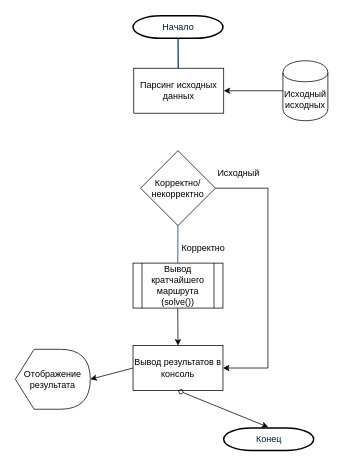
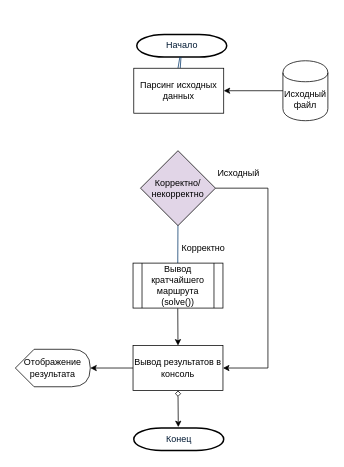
  <mxCell id="0" />
  <mxCell id="1" parent="0" />
- <mxCell id="2" value="Начало&lt;br&gt;" style="shape=mxgraph.flowchart.terminator;fillColor=#FFFFFF;strokeColor=#000000;strokeWidth=2;gradientColor=none;gradientDirection=north;fontColor=#001933;fontStyle=0;html=1;" parent="1" vertex="1"><mxGeometry x="177" y="20" width="120" height="30" as="geometry" /></mxCell>
+ <mxCell id="2" value="Начало&lt;br&gt;" style="shape=mxgraph.flowchart.terminator;fillColor=#FFFFFF;strokeColor=#000000;strokeWidth=2;gradientColor=none;gradientDirection=north;fontColor=#001933;fontStyle=0;html=1;" parent="1" vertex="1"><mxGeometry x="182" y="45" width="120" height="30" as="geometry" /></mxCell>
  <mxCell id="3" style="fontColor=#001933;fontStyle=1;strokeColor=#003366;strokeWidth=1;html=1;endArrow=none;endFill=0;" parent="1" source="2" edge="1"><mxGeometry relative="1" as="geometry"><mxPoint x="237" y="90" as="targetPoint" /></mxGeometry></mxCell>
  <mxCell id="4" style="fontColor=#001933;fontStyle=1;strokeColor=#003366;strokeWidth=1;html=1;endArrow=none;endFill=0;" parent="1" source="7" target="2" edge="1"><mxGeometry relative="1" as="geometry"><mxPoint x="237" y="170" as="sourcePoint" /><mxPoint x="237" y="190" as="targetPoint" /></mxGeometry></mxCell>
  <mxCell id="5" style="entryX=0.5;entryY=0;entryPerimeter=0;fontColor=#001933;fontStyle=1;strokeColor=#003366;strokeWidth=1;html=1;endArrow=none;endFill=0;" parent="1" edge="1"><mxGeometry relative="1" as="geometry"><mxPoint x="237" y="290" as="sourcePoint" /><mxPoint x="236.69" y="350.31" as="targetPoint" /></mxGeometry></mxCell>
- <mxCell id="6" value="Исходный&lt;br&gt;исходных&lt;br&gt;" style="shape=cylinder;whiteSpace=wrap;html=1;boundedLbl=1;backgroundOutline=1;" parent="1" vertex="1"><mxGeometry x="377" y="80" width="60" height="80" as="geometry" /></mxCell>
+ <mxCell id="6" value="Исходный&lt;br&gt;файл&lt;br&gt;" style="shape=cylinder;whiteSpace=wrap;html=1;boundedLbl=1;backgroundOutline=1;" parent="1" vertex="1"><mxGeometry x="377" y="80" width="60" height="80" as="geometry" /></mxCell>
  <mxCell id="7" value="Парсинг исходных&lt;br&gt;данных&lt;br&gt;" style="rounded=0;whiteSpace=wrap;html=1;" parent="1" vertex="1"><mxGeometry x="178" y="90" width="120" height="60" as="geometry" /></mxCell>
- <mxCell id="8" value="Корректно/некорректно" style="rhombus;whiteSpace=wrap;html=1;" parent="1" vertex="1"><mxGeometry x="187" y="200" width="100" height="100" as="geometry" /></mxCell>
+ <mxCell id="8" value="Корректно/некорректно" style="rhombus;whiteSpace=wrap;html=1;fillColor=#e1d5e7;" parent="1" vertex="1"><mxGeometry x="187" y="200" width="100" height="100" as="geometry" /></mxCell>
  <mxCell id="9" value="" style="endArrow=none;startArrow=classic;html=1;exitX=1;exitY=0.5;exitDx=0;exitDy=0;endFill=0;" parent="1" source="7" edge="1"><mxGeometry width="50" height="50" relative="1" as="geometry"><mxPoint x="417" y="150" as="sourcePoint" /><mxPoint x="377" y="120" as="targetPoint" /><Array as="points"><mxPoint x="377" y="120" /></Array></mxGeometry></mxCell>
- <mxCell id="10" value="Конец&lt;br&gt;" style="shape=mxgraph.flowchart.terminator;fillColor=#FFFFFF;strokeColor=#000000;strokeWidth=2;gradientColor=none;gradientDirection=north;fontColor=#001933;fontStyle=0;html=1;" parent="1" vertex="1"><mxGeometry x="298" y="570" width="120" height="30" as="geometry" /></mxCell>
+ <mxCell id="10" value="Конец&lt;br&gt;" style="shape=mxgraph.flowchart.terminator;fillColor=#FFFFFF;strokeColor=#000000;strokeWidth=2;gradientColor=none;gradientDirection=north;fontColor=#001933;fontStyle=0;html=1;" parent="1" vertex="1"><mxGeometry x="178" y="570" width="120" height="30" as="geometry" /></mxCell>
  <mxCell id="11" value="Корректно&lt;br&gt;" style="text;html=1;strokeColor=none;fillColor=none;align=center;verticalAlign=middle;whiteSpace=wrap;rounded=0;" parent="1" vertex="1"><mxGeometry x="251" y="320" width="40" height="20" as="geometry" /></mxCell>
  <mxCell id="12" value="" style="endArrow=none;startArrow=none;html=1;entryX=1;entryY=0.5;entryDx=0;entryDy=0;startFill=0;endFill=0;" parent="1" target="8" edge="1"><mxGeometry width="50" height="50" relative="1" as="geometry"><mxPoint x="357" y="250" as="sourcePoint" /><mxPoint x="187" y="230" as="targetPoint" /></mxGeometry></mxCell>
  <mxCell id="13" value="" style="endArrow=none;startArrow=none;html=1;startFill=0;endFill=0;" parent="1" edge="1"><mxGeometry width="50" height="50" relative="1" as="geometry"><mxPoint x="357" y="490" as="sourcePoint" /><mxPoint x="357" y="250" as="targetPoint" /></mxGeometry></mxCell>
  <mxCell id="14" value="Исходный&lt;br&gt;" style="text;html=1;strokeColor=none;fillColor=none;align=center;verticalAlign=middle;whiteSpace=wrap;rounded=0;" parent="1" vertex="1"><mxGeometry x="298" y="220" width="40" height="20" as="geometry" /></mxCell>
  <mxCell id="15" value="" style="endArrow=none;startArrow=classic;html=1;entryX=0.5;entryY=1;entryDx=0;entryDy=0;endFill=0;" parent="1" edge="1"><mxGeometry width="50" height="50" relative="1" as="geometry"><mxPoint x="237" y="460" as="sourcePoint" /><mxPoint x="236.69" y="410.31" as="targetPoint" /></mxGeometry></mxCell>
  <mxCell id="16" value="Вывод результатов в консоль&lt;br&gt;" style="rounded=0;whiteSpace=wrap;html=1;" parent="1" vertex="1"><mxGeometry x="177" y="460" width="120" height="60" as="geometry" /></mxCell>
  <mxCell id="17" value="Вывод кратчайшего маршрута&lt;br&gt;(solve())&lt;br&gt;" style="shape=process;whiteSpace=wrap;html=1;backgroundOutline=1;" vertex="1" parent="1"><mxGeometry x="177" y="350" width="120" height="60" as="geometry" /></mxCell>
- <mxCell id="18" value="Отображение результата&lt;br&gt;" style="shape=display;whiteSpace=wrap;html=1;" vertex="1" parent="1"><mxGeometry x="20" y="465" width="100" height="80" as="geometry" /></mxCell>
+ <mxCell id="18" value="Отображение результата&lt;br&gt;" style="shape=display;whiteSpace=wrap;html=1;" vertex="1" parent="1"><mxGeometry x="20" y="465" width="100" height="50" as="geometry" /></mxCell>
  <mxCell id="19" value="" style="endArrow=none;startArrow=classic;html=1;exitX=1;exitY=0.5;exitDx=0;exitDy=0;endFill=0;" edge="1" parent="1" source="16"><mxGeometry width="50" height="50" relative="1" as="geometry"><mxPoint x="307" y="530" as="sourcePoint" /><mxPoint x="357" y="490" as="targetPoint" /></mxGeometry></mxCell>
  <mxCell id="20" value="" style="endArrow=none;startArrow=classic;html=1;entryX=0;entryY=0.5;entryDx=0;entryDy=0;exitX=1;exitY=0.5;exitDx=0;exitDy=0;exitPerimeter=0;endFill=0;" edge="1" parent="1" source="18" target="16"><mxGeometry width="50" height="50" relative="1" as="geometry"><mxPoint x="117" y="510" as="sourcePoint" /><mxPoint x="167" y="460" as="targetPoint" /></mxGeometry></mxCell>
  <mxCell id="21" value="" style="endArrow=diamond;startArrow=classic;html=1;entryX=0.5;entryY=1;entryDx=0;entryDy=0;endFill=0;exitX=0.495;exitY=-0.037;exitDx=0;exitDy=0;exitPerimeter=0;" edge="1" parent="1" source="10" target="16"><mxGeometry width="50" height="50" relative="1" as="geometry"><mxPoint x="237" y="569" as="sourcePoint" /><mxPoint x="257" y="520" as="targetPoint" /></mxGeometry></mxCell>
